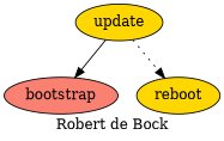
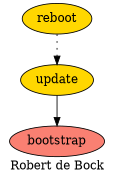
  digraph {
    label="Robert de Bock"
    node [fillcolor=gold style=filled]
    bootstrap [fillcolor=salmon]
    update
    reboot
    update -> bootstrap [style=solid]
-   update -> reboot [style=dotted]
+   reboot -> update [style=dotted]
  }
